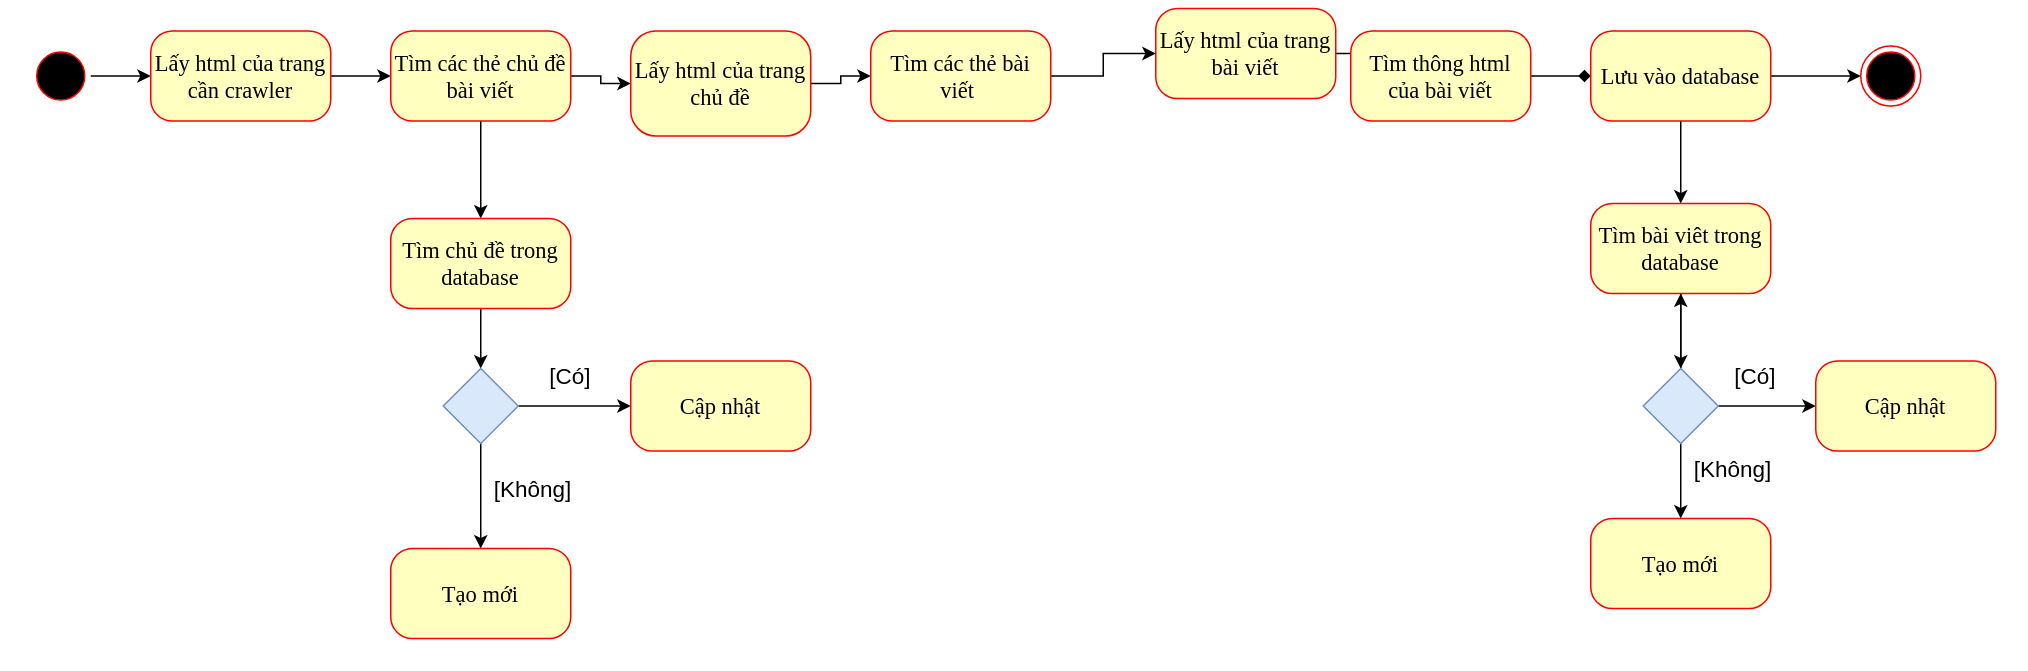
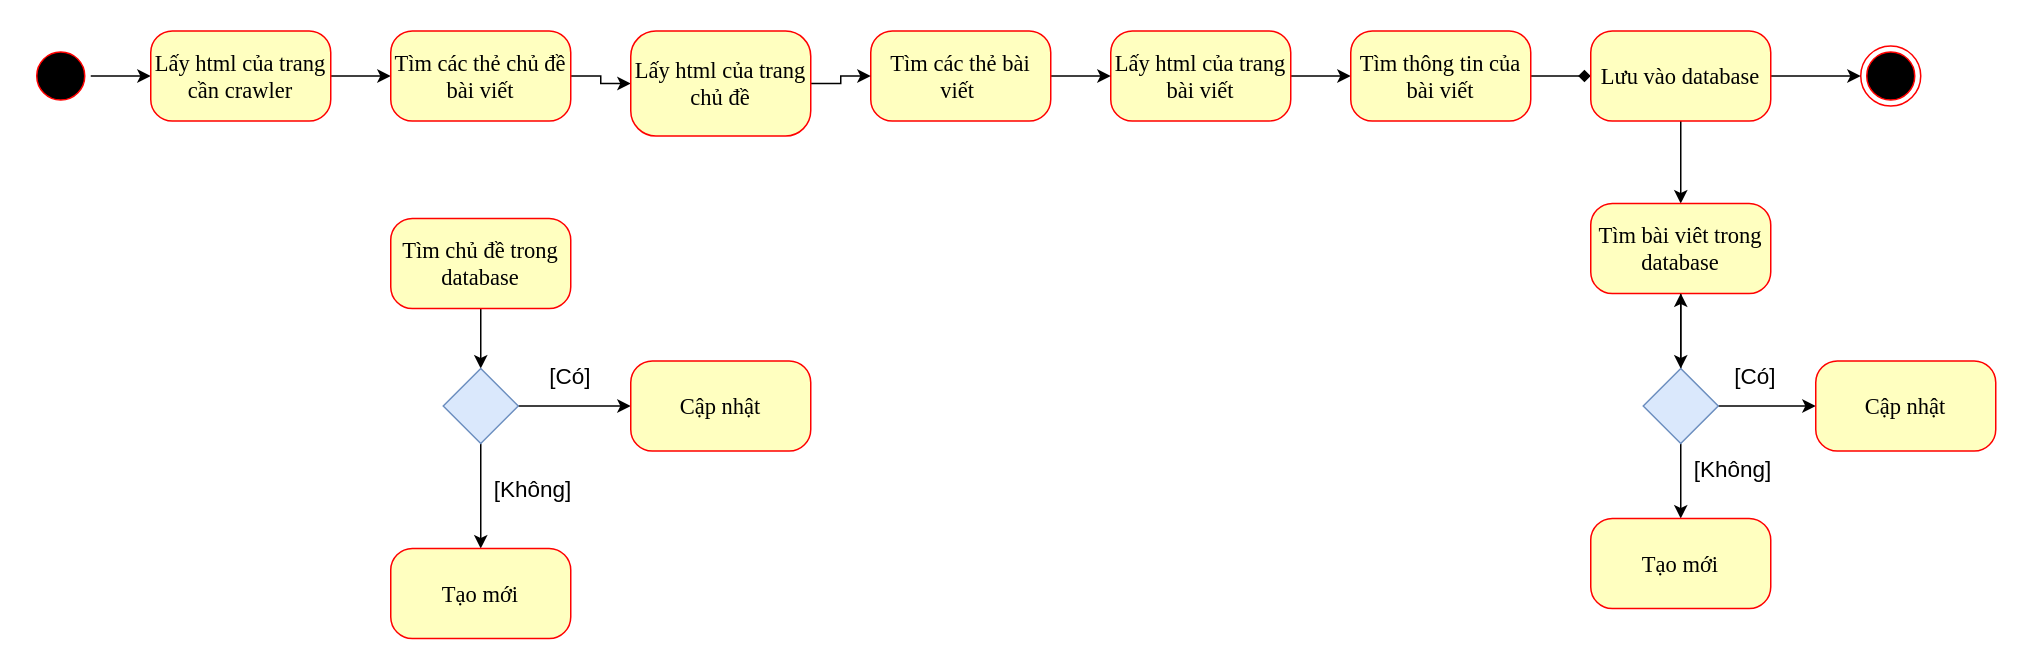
  <mxCell id="0" />
  <mxCell id="1" parent="0" />
  <mxCell id="2" value="" style="edgeStyle=orthogonalEdgeStyle;rounded=0;orthogonalLoop=1;jettySize=auto;html=1;" edge="1" parent="1" source="3" target="5"><mxGeometry relative="1" as="geometry" /></mxCell>
  <mxCell id="3" value="" style="ellipse;html=1;shape=startState;fillColor=#000000;strokeColor=#ff0000;rounded=1;shadow=0;comic=0;labelBackgroundColor=none;fontFamily=Verdana;fontSize=12;fontColor=#000000;align=center;direction=south;" parent="1" vertex="1"><mxGeometry y="30" width="40" height="40" as="geometry" x="20" /></mxCell>
  <mxCell id="4" value="" style="edgeStyle=orthogonalEdgeStyle;rounded=0;orthogonalLoop=1;jettySize=auto;html=1;" edge="1" parent="1" source="5" target="9"><mxGeometry relative="1" as="geometry" /></mxCell>
  <mxCell id="5" value="&lt;font style=&quot;font-size: 15px&quot;&gt;Lấy html của trang cần crawler&lt;/font&gt;" style="rounded=1;whiteSpace=wrap;html=1;arcSize=24;fillColor=#ffffc0;strokeColor=#ff0000;shadow=0;comic=0;labelBackgroundColor=none;fontFamily=Verdana;fontSize=12;fontColor=#000000;align=center;" parent="1" vertex="1"><mxGeometry x="100" y="20" width="120" height="60" as="geometry" /></mxCell>
  <mxCell id="6" value="" style="ellipse;html=1;shape=endState;fillColor=#000000;strokeColor=#ff0000;rounded=1;shadow=0;comic=0;labelBackgroundColor=none;fontFamily=Verdana;fontSize=12;fontColor=#000000;align=center;" vertex="1" parent="1"><mxGeometry x="1240" y="30" width="40" height="40" as="geometry" /></mxCell>
  <mxCell id="7" value="" style="edgeStyle=orthogonalEdgeStyle;rounded=0;orthogonalLoop=1;jettySize=auto;html=1;" edge="1" parent="1" source="9" target="15"><mxGeometry relative="1" as="geometry" /></mxCell>
- <mxCell id="8" value="" style="edgeStyle=orthogonalEdgeStyle;rounded=0;orthogonalLoop=1;jettySize=auto;html=1;" edge="1" parent="1" source="9" target="22"><mxGeometry relative="1" as="geometry" /></mxCell>
  <mxCell id="9" value="&lt;font style=&quot;font-size: 15px&quot;&gt;Tìm các thẻ chủ đề bài viết&lt;/font&gt;" style="rounded=1;whiteSpace=wrap;html=1;arcSize=24;fillColor=#ffffc0;strokeColor=#ff0000;shadow=0;comic=0;labelBackgroundColor=none;fontFamily=Verdana;fontSize=12;fontColor=#000000;align=center;" vertex="1" parent="1"><mxGeometry x="260" y="20" width="120" height="60" as="geometry" /></mxCell>
  <mxCell id="10" value="" style="edgeStyle=orthogonalEdgeStyle;rounded=0;orthogonalLoop=1;jettySize=auto;html=1;" edge="1" parent="1" source="11" target="17"><mxGeometry relative="1" as="geometry" /></mxCell>
- <mxCell id="11" value="&lt;font style=&quot;font-size: 15px&quot;&gt;Lấy html của trang bài viết&lt;/font&gt;" style="rounded=1;whiteSpace=wrap;html=1;arcSize=24;fillColor=#ffffc0;strokeColor=#ff0000;shadow=0;comic=0;labelBackgroundColor=none;fontFamily=Verdana;fontSize=12;fontColor=#000000;align=center;" vertex="1" parent="1"><mxGeometry x="770" y="5" width="120" height="60" as="geometry" /></mxCell>
+ <mxCell id="11" value="&lt;font style=&quot;font-size: 15px&quot;&gt;Lấy html của trang bài viết&lt;/font&gt;" style="rounded=1;whiteSpace=wrap;html=1;arcSize=24;fillColor=#ffffc0;strokeColor=#ff0000;shadow=0;comic=0;labelBackgroundColor=none;fontFamily=Verdana;fontSize=12;fontColor=#000000;align=center;" vertex="1" parent="1"><mxGeometry x="740" y="20" width="120" height="60" as="geometry" /></mxCell>
  <mxCell id="12" value="" style="edgeStyle=orthogonalEdgeStyle;rounded=0;orthogonalLoop=1;jettySize=auto;html=1;" edge="1" parent="1" source="13" target="11"><mxGeometry relative="1" as="geometry" /></mxCell>
  <mxCell id="13" value="&lt;font style=&quot;font-size: 15px&quot;&gt;Tìm các thẻ bài viết&amp;nbsp;&lt;/font&gt;" style="rounded=1;whiteSpace=wrap;html=1;arcSize=24;fillColor=#ffffc0;strokeColor=#ff0000;shadow=0;comic=0;labelBackgroundColor=none;fontFamily=Verdana;fontSize=12;fontColor=#000000;align=center;" vertex="1" parent="1"><mxGeometry x="580" y="20" width="120" height="60" as="geometry" /></mxCell>
  <mxCell id="14" value="" style="edgeStyle=orthogonalEdgeStyle;rounded=0;orthogonalLoop=1;jettySize=auto;html=1;" edge="1" parent="1" source="15" target="13"><mxGeometry relative="1" as="geometry" /></mxCell>
  <mxCell id="15" value="&lt;font style=&quot;font-size: 15px&quot;&gt;Lấy html của trang chủ đề&lt;/font&gt;" style="rounded=1;whiteSpace=wrap;html=1;arcSize=24;fillColor=#ffffc0;strokeColor=#ff0000;shadow=0;comic=0;labelBackgroundColor=none;fontFamily=Verdana;fontSize=12;fontColor=#000000;align=center;" vertex="1" parent="1"><mxGeometry x="420" y="20" width="120" height="70" as="geometry" /></mxCell>
  <mxCell id="16" value="" style="edgeStyle=orthogonalEdgeStyle;rounded=0;orthogonalLoop=1;jettySize=auto;html=1;endArrow=diamond;" edge="1" parent="1" source="17" target="20"><mxGeometry relative="1" as="geometry" /></mxCell>
- <mxCell id="17" value="&lt;font style=&quot;font-size: 15px&quot;&gt;Tìm thông html của bài viết&lt;/font&gt;" style="rounded=1;whiteSpace=wrap;html=1;arcSize=24;fillColor=#ffffc0;strokeColor=#ff0000;shadow=0;comic=0;labelBackgroundColor=none;fontFamily=Verdana;fontSize=12;fontColor=#000000;align=center;" vertex="1" parent="1"><mxGeometry x="900" y="20" width="120" height="60" as="geometry" /></mxCell>
+ <mxCell id="17" value="&lt;font style=&quot;font-size: 15px&quot;&gt;Tìm thông tin của bài viết&lt;/font&gt;" style="rounded=1;whiteSpace=wrap;html=1;arcSize=24;fillColor=#ffffc0;strokeColor=#ff0000;shadow=0;comic=0;labelBackgroundColor=none;fontFamily=Verdana;fontSize=12;fontColor=#000000;align=center;" vertex="1" parent="1"><mxGeometry x="900" y="20" width="120" height="60" as="geometry" /></mxCell>
  <mxCell id="18" value="" style="edgeStyle=orthogonalEdgeStyle;rounded=0;orthogonalLoop=1;jettySize=auto;html=1;" edge="1" parent="1" source="20" target="6"><mxGeometry relative="1" as="geometry" /></mxCell>
  <mxCell id="19" value="" style="edgeStyle=orthogonalEdgeStyle;rounded=0;orthogonalLoop=1;jettySize=auto;html=1;" edge="1" parent="1" source="20" target="31"><mxGeometry relative="1" as="geometry" /></mxCell>
  <mxCell id="20" value="&lt;font style=&quot;font-size: 15px&quot;&gt;Lưu vào database&lt;/font&gt;" style="rounded=1;whiteSpace=wrap;html=1;arcSize=24;fillColor=#ffffc0;strokeColor=#ff0000;shadow=0;comic=0;labelBackgroundColor=none;fontFamily=Verdana;fontSize=12;fontColor=#000000;align=center;" vertex="1" parent="1"><mxGeometry x="1060" y="20" width="120" height="60" as="geometry" /></mxCell>
  <mxCell id="21" value="" style="edgeStyle=orthogonalEdgeStyle;rounded=0;orthogonalLoop=1;jettySize=auto;html=1;" edge="1" parent="1" source="22" target="25"><mxGeometry relative="1" as="geometry" /></mxCell>
  <mxCell id="22" value="&lt;span style=&quot;font-size: 15px&quot;&gt;Tìm chủ đề trong database&lt;/span&gt;" style="rounded=1;whiteSpace=wrap;html=1;arcSize=24;fillColor=#ffffc0;strokeColor=#ff0000;shadow=0;comic=0;labelBackgroundColor=none;fontFamily=Verdana;fontSize=12;fontColor=#000000;align=center;" vertex="1" parent="1"><mxGeometry x="260" y="145" width="120" height="60" as="geometry" /></mxCell>
  <mxCell id="23" value="" style="edgeStyle=orthogonalEdgeStyle;rounded=0;orthogonalLoop=1;jettySize=auto;html=1;" edge="1" parent="1" source="25" target="26"><mxGeometry relative="1" as="geometry" /></mxCell>
  <mxCell id="24" value="" style="edgeStyle=orthogonalEdgeStyle;rounded=0;orthogonalLoop=1;jettySize=auto;html=1;" edge="1" parent="1" source="25" target="27"><mxGeometry relative="1" as="geometry" /></mxCell>
  <mxCell id="25" value="" style="rhombus;whiteSpace=wrap;html=1;fillColor=#dae8fc;strokeColor=#6c8ebf;" vertex="1" parent="1"><mxGeometry x="295" y="245" width="50" height="50" as="geometry" /></mxCell>
  <mxCell id="26" value="&lt;span style=&quot;font-size: 15px&quot;&gt;Cập nhật&lt;/span&gt;" style="rounded=1;whiteSpace=wrap;html=1;arcSize=24;fillColor=#ffffc0;strokeColor=#ff0000;shadow=0;comic=0;labelBackgroundColor=none;fontFamily=Verdana;fontSize=12;fontColor=#000000;align=center;" vertex="1" parent="1"><mxGeometry x="420" y="240" width="120" height="60" as="geometry" /></mxCell>
  <mxCell id="27" value="&lt;span style=&quot;font-size: 15px&quot;&gt;Tạo mới&lt;/span&gt;" style="rounded=1;whiteSpace=wrap;html=1;arcSize=24;fillColor=#ffffc0;strokeColor=#ff0000;shadow=0;comic=0;labelBackgroundColor=none;fontFamily=Verdana;fontSize=12;fontColor=#000000;align=center;" vertex="1" parent="1"><mxGeometry x="260" y="365" width="120" height="60" as="geometry" /></mxCell>
  <mxCell id="28" value="&lt;font style=&quot;font-size: 15px&quot;&gt;[Có]&lt;/font&gt;" style="text;html=1;strokeColor=none;fillColor=none;align=center;verticalAlign=middle;whiteSpace=wrap;rounded=0;" vertex="1" parent="1"><mxGeometry x="360" y="240" width="40" height="20" as="geometry" /></mxCell>
  <mxCell id="29" value="&lt;span style=&quot;font-size: 15px&quot;&gt;[Không]&lt;/span&gt;" style="text;html=1;strokeColor=none;fillColor=none;align=center;verticalAlign=middle;whiteSpace=wrap;rounded=0;" vertex="1" parent="1"><mxGeometry x="345" y="315" width="20" height="20" as="geometry" /></mxCell>
  <mxCell id="30" value="" style="edgeStyle=orthogonalEdgeStyle;rounded=0;orthogonalLoop=1;jettySize=auto;html=1;" edge="1" parent="1" source="31" target="35"><mxGeometry relative="1" as="geometry" /></mxCell>
  <mxCell id="31" value="&lt;font style=&quot;font-size: 15px&quot;&gt;Tìm bài viêt trong database&lt;/font&gt;" style="rounded=1;whiteSpace=wrap;html=1;arcSize=24;fillColor=#ffffc0;strokeColor=#ff0000;shadow=0;comic=0;labelBackgroundColor=none;fontFamily=Verdana;fontSize=12;fontColor=#000000;align=center;" vertex="1" parent="1"><mxGeometry x="1060" y="135" width="120" height="60" as="geometry" /></mxCell>
  <mxCell id="32" value="" style="edgeStyle=orthogonalEdgeStyle;rounded=0;orthogonalLoop=1;jettySize=auto;html=1;" edge="1" parent="1" source="35" target="31"><mxGeometry relative="1" as="geometry" /></mxCell>
  <mxCell id="33" value="" style="edgeStyle=orthogonalEdgeStyle;rounded=0;orthogonalLoop=1;jettySize=auto;html=1;" edge="1" parent="1" source="35" target="37"><mxGeometry relative="1" as="geometry" /></mxCell>
  <mxCell id="34" value="" style="edgeStyle=orthogonalEdgeStyle;rounded=0;orthogonalLoop=1;jettySize=auto;html=1;" edge="1" parent="1" source="35" target="36"><mxGeometry relative="1" as="geometry" /></mxCell>
  <mxCell id="35" value="" style="rhombus;whiteSpace=wrap;html=1;fillColor=#dae8fc;strokeColor=#6c8ebf;" vertex="1" parent="1"><mxGeometry x="1095" y="245" width="50" height="50" as="geometry" /></mxCell>
  <mxCell id="36" value="&lt;font style=&quot;font-size: 15px&quot;&gt;Tạo mới&lt;/font&gt;" style="rounded=1;whiteSpace=wrap;html=1;arcSize=24;fillColor=#ffffc0;strokeColor=#ff0000;shadow=0;comic=0;labelBackgroundColor=none;fontFamily=Verdana;fontSize=12;fontColor=#000000;align=center;" vertex="1" parent="1"><mxGeometry x="1060" y="345" width="120" height="60" as="geometry" /></mxCell>
  <mxCell id="37" value="&lt;span style=&quot;font-size: 15px&quot;&gt;Cập nhật&lt;/span&gt;" style="rounded=1;whiteSpace=wrap;html=1;arcSize=24;fillColor=#ffffc0;strokeColor=#ff0000;shadow=0;comic=0;labelBackgroundColor=none;fontFamily=Verdana;fontSize=12;fontColor=#000000;align=center;" vertex="1" parent="1"><mxGeometry x="1210" y="240" width="120" height="60" as="geometry" /></mxCell>
  <mxCell id="38" value="&lt;font style=&quot;font-size: 15px&quot;&gt;[Có]&lt;/font&gt;" style="text;html=1;strokeColor=none;fillColor=none;align=center;verticalAlign=middle;whiteSpace=wrap;rounded=0;" vertex="1" parent="1"><mxGeometry x="1150" y="240" width="40" height="20" as="geometry" /></mxCell>
  <mxCell id="39" value="&lt;span style=&quot;font-size: 15px&quot;&gt;[Không]&lt;/span&gt;" style="text;html=1;strokeColor=none;fillColor=none;align=center;verticalAlign=middle;whiteSpace=wrap;rounded=0;" vertex="1" parent="1"><mxGeometry x="1145" y="302" width="20" height="20" as="geometry" /></mxCell>
